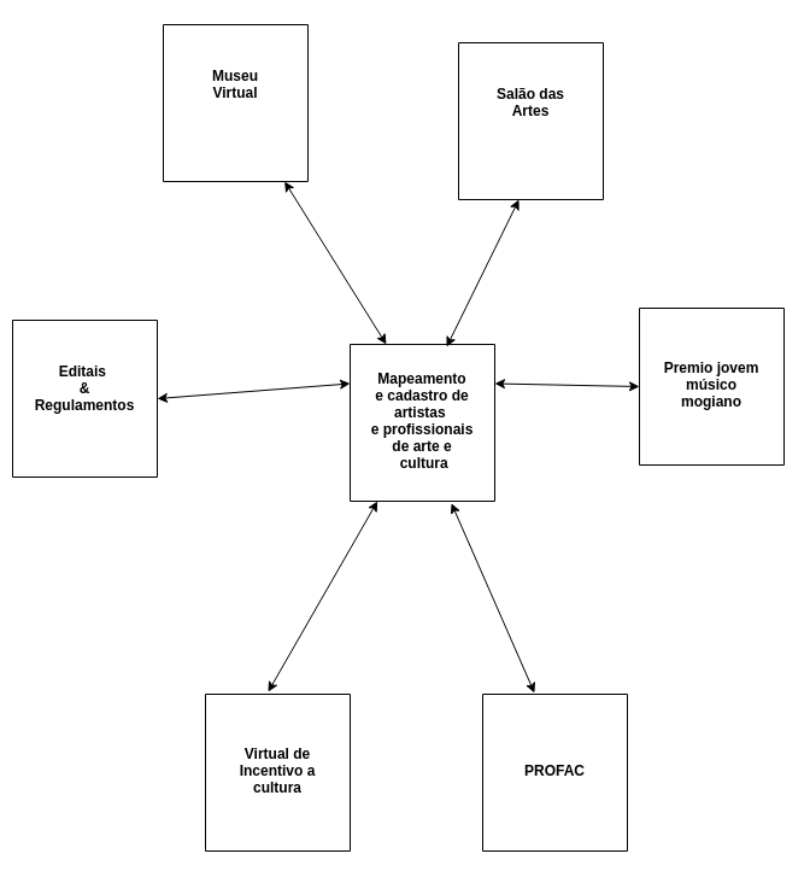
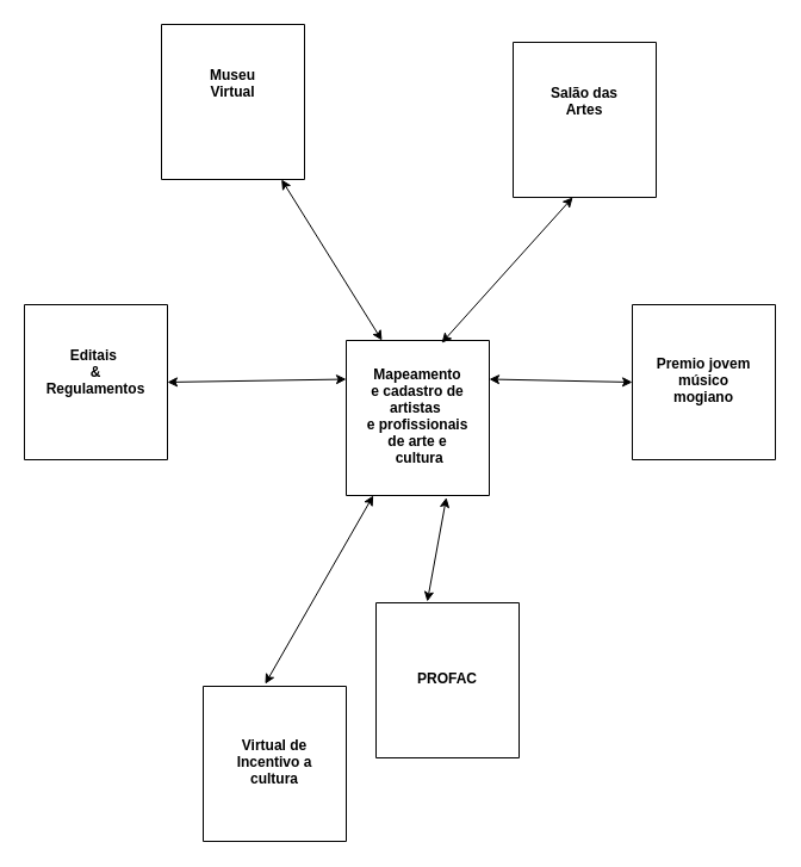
  <mxCell id="0" />
  <mxCell id="1" parent="0" />
  <mxCell id="2" value="&#10;&#10;&#10;&#10;&#10;&#10;&#10;&#10;Museu&#10;Virtual&#10;" style="swimlane;startSize=0;" parent="1" vertex="1"><mxGeometry x="135" y="20" width="120" height="130" as="geometry" /></mxCell>
  <mxCell id="3" value="" style="endArrow=classic;startArrow=classic;html=1;rounded=0;entryX=0.25;entryY=0;entryDx=0;entryDy=0;" parent="1" source="2" target="10" edge="1"><mxGeometry width="50" height="50" relative="1" as="geometry"><mxPoint x="130" y="325" as="sourcePoint" /><mxPoint x="340" y="255" as="targetPoint" /></mxGeometry></mxCell>
  <mxCell id="4" value="" style="endArrow=classic;startArrow=classic;html=1;rounded=0;exitX=0.7;exitY=1.013;exitDx=0;exitDy=0;entryX=0.358;entryY=-0.008;entryDx=0;entryDy=0;entryPerimeter=0;exitPerimeter=0;" parent="1" source="10" target="5" edge="1"><mxGeometry width="50" height="50" relative="1" as="geometry"><mxPoint x="430" y="322" as="sourcePoint" /><mxPoint x="570" y="318" as="targetPoint" /></mxGeometry></mxCell>
- <mxCell id="5" value="&#10;&#10;&#10;&#10;&#10;&#10;&#10;&#10;&#10;PROFAC" style="swimlane;startSize=0;" parent="1" vertex="1"><mxGeometry x="400" y="575" width="120" height="130" as="geometry" /></mxCell>
+ <mxCell id="5" value="&#10;&#10;&#10;&#10;&#10;&#10;&#10;&#10;&#10;PROFAC" style="swimlane;startSize=0;" parent="1" vertex="1"><mxGeometry x="315" y="505" width="120" height="130" as="geometry" /></mxCell>
  <mxCell id="6" value="&#10;&#10;&#10;&#10;&#10;&#10;&#10;&#10;&#10;Virtual de&#10;Incentivo a&#10;cultura" style="swimlane;startSize=0;" parent="1" vertex="1"><mxGeometry x="170" y="575" width="120" height="130" as="geometry" /></mxCell>
  <mxCell id="7" value="" style="endArrow=classic;startArrow=classic;html=1;rounded=0;exitX=0.433;exitY=-0.015;exitDx=0;exitDy=0;exitPerimeter=0;" parent="1" source="6" target="10" edge="1"><mxGeometry width="50" height="50" relative="1" as="geometry"><mxPoint x="100" y="489" as="sourcePoint" /><mxPoint x="340" y="425" as="targetPoint" /></mxGeometry></mxCell>
- <mxCell id="8" value="&#10;&#10;&#10;&#10;&#10;&#10;&#10;&#10;Editais &#10;&amp;&#10;Regulamentos" style="swimlane;startSize=0;" parent="1" vertex="1"><mxGeometry x="10" y="265" width="120" height="130" as="geometry" /></mxCell>
+ <mxCell id="8" value="&#10;&#10;&#10;&#10;&#10;&#10;&#10;&#10;Editais &#10;&amp;&#10;Regulamentos" style="swimlane;startSize=0;" parent="1" vertex="1"><mxGeometry x="20" y="255" width="120" height="130" as="geometry" /></mxCell>
  <mxCell id="9" value="" style="endArrow=classic;startArrow=classic;html=1;rounded=0;exitX=1;exitY=0.5;exitDx=0;exitDy=0;entryX=0;entryY=0.25;entryDx=0;entryDy=0;" parent="1" source="8" target="10" edge="1"><mxGeometry width="50" height="50" relative="1" as="geometry"><mxPoint x="140" y="335" as="sourcePoint" /><mxPoint x="249.05" y="324.02" as="targetPoint" /></mxGeometry></mxCell>
  <mxCell id="10" value="&#10;&#10;&#10;&#10;&#10;&#10;&#10;&#10;&#10;&#10;&#10;Mapeamento&#10;e cadastro de&#10;artistas &#10;e profissionais&#10;de arte e&#10; cultura&#10;&#10;" style="swimlane;startSize=0;" parent="1" vertex="1"><mxGeometry x="290" y="285" width="120" height="130" as="geometry" /></mxCell>
- <mxCell id="11" value="&#10;&#10;&#10;&#10;&#10;&#10;&#10;&#10;&#10;Salão das&#10;Artes&#10;&#10;" style="swimlane;startSize=0;" parent="1" vertex="1"><mxGeometry x="380" y="35" width="120" height="130" as="geometry" /></mxCell>
+ <mxCell id="11" value="&#10;&#10;&#10;&#10;&#10;&#10;&#10;&#10;&#10;Salão das&#10;Artes&#10;&#10;" style="swimlane;startSize=0;" parent="1" vertex="1"><mxGeometry x="430" y="35" width="120" height="130" as="geometry" /></mxCell>
  <mxCell id="12" value="" style="endArrow=classic;startArrow=classic;html=1;rounded=0;entryX=0.667;entryY=0.016;entryDx=0;entryDy=0;entryPerimeter=0;exitX=0.417;exitY=1;exitDx=0;exitDy=0;exitPerimeter=0;" parent="1" source="11" target="10" edge="1"><mxGeometry width="50" height="50" relative="1" as="geometry"><mxPoint x="510" y="175" as="sourcePoint" /><mxPoint x="510" y="275" as="targetPoint" /></mxGeometry></mxCell>
  <mxCell id="13" value="&#10;&#10;&#10;&#10;&#10;&#10;&#10;&#10;&#10;Premio jovem&#10;músico&#10;mogiano" style="swimlane;startSize=0;" parent="1" vertex="1"><mxGeometry x="530" y="255" width="120" height="130" as="geometry" /></mxCell>
  <mxCell id="14" value="" style="endArrow=classic;startArrow=classic;html=1;rounded=0;entryX=1;entryY=0.25;entryDx=0;entryDy=0;exitX=0;exitY=0.5;exitDx=0;exitDy=0;" parent="1" source="13" target="10" edge="1"><mxGeometry width="50" height="50" relative="1" as="geometry"><mxPoint x="560" y="105" as="sourcePoint" /><mxPoint x="414" y="284" as="targetPoint" /></mxGeometry></mxCell>
